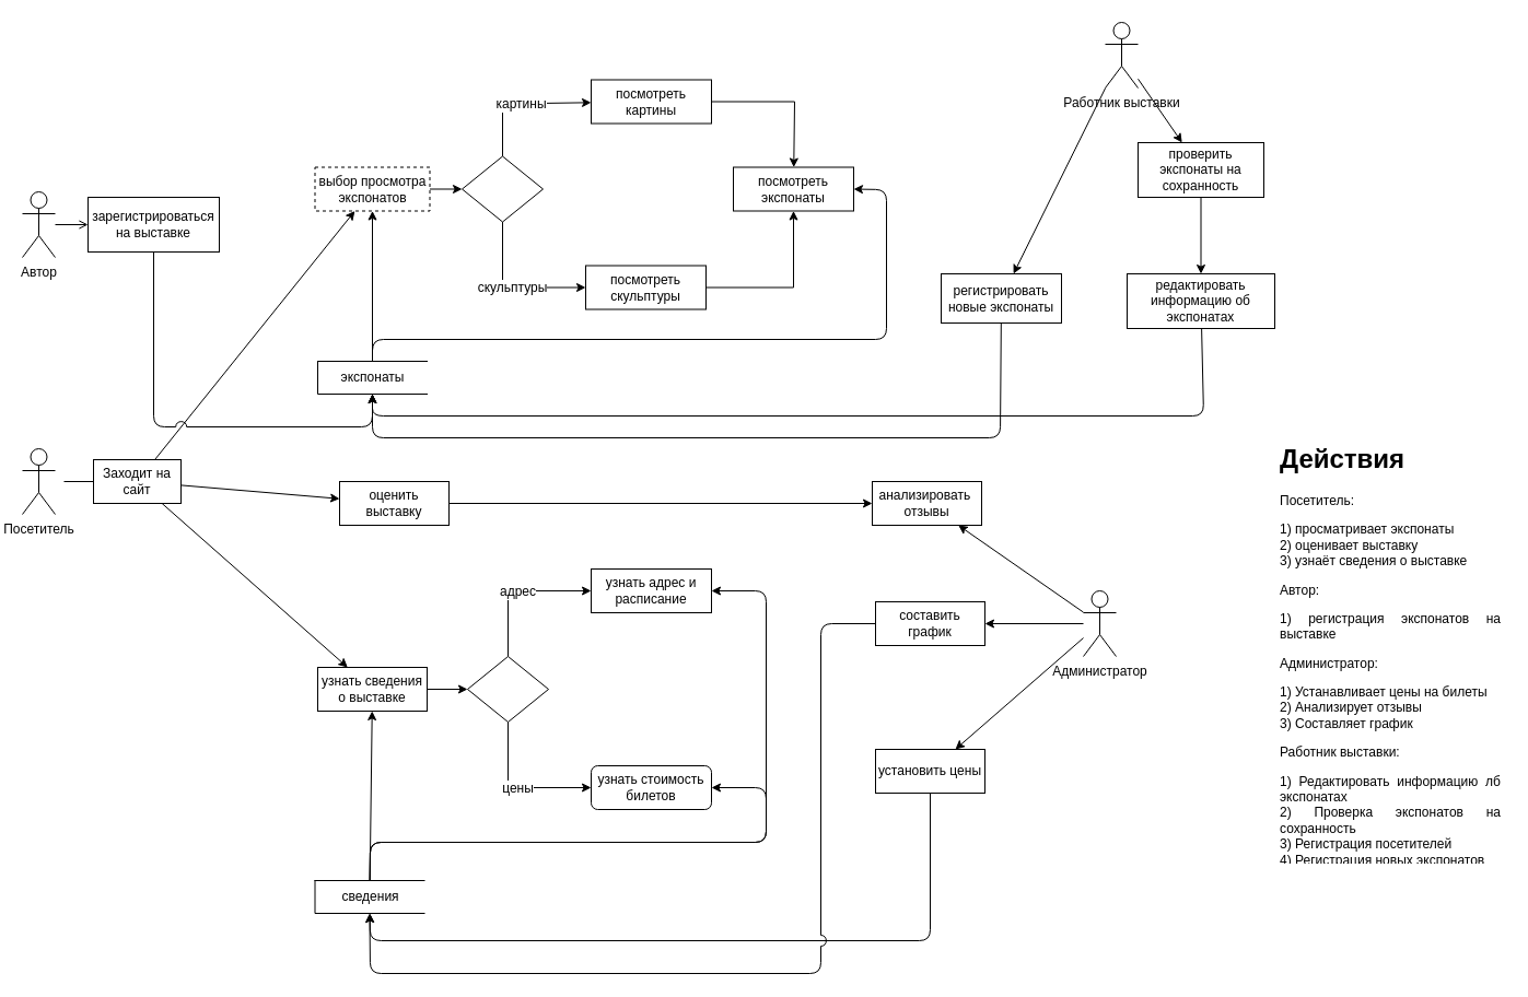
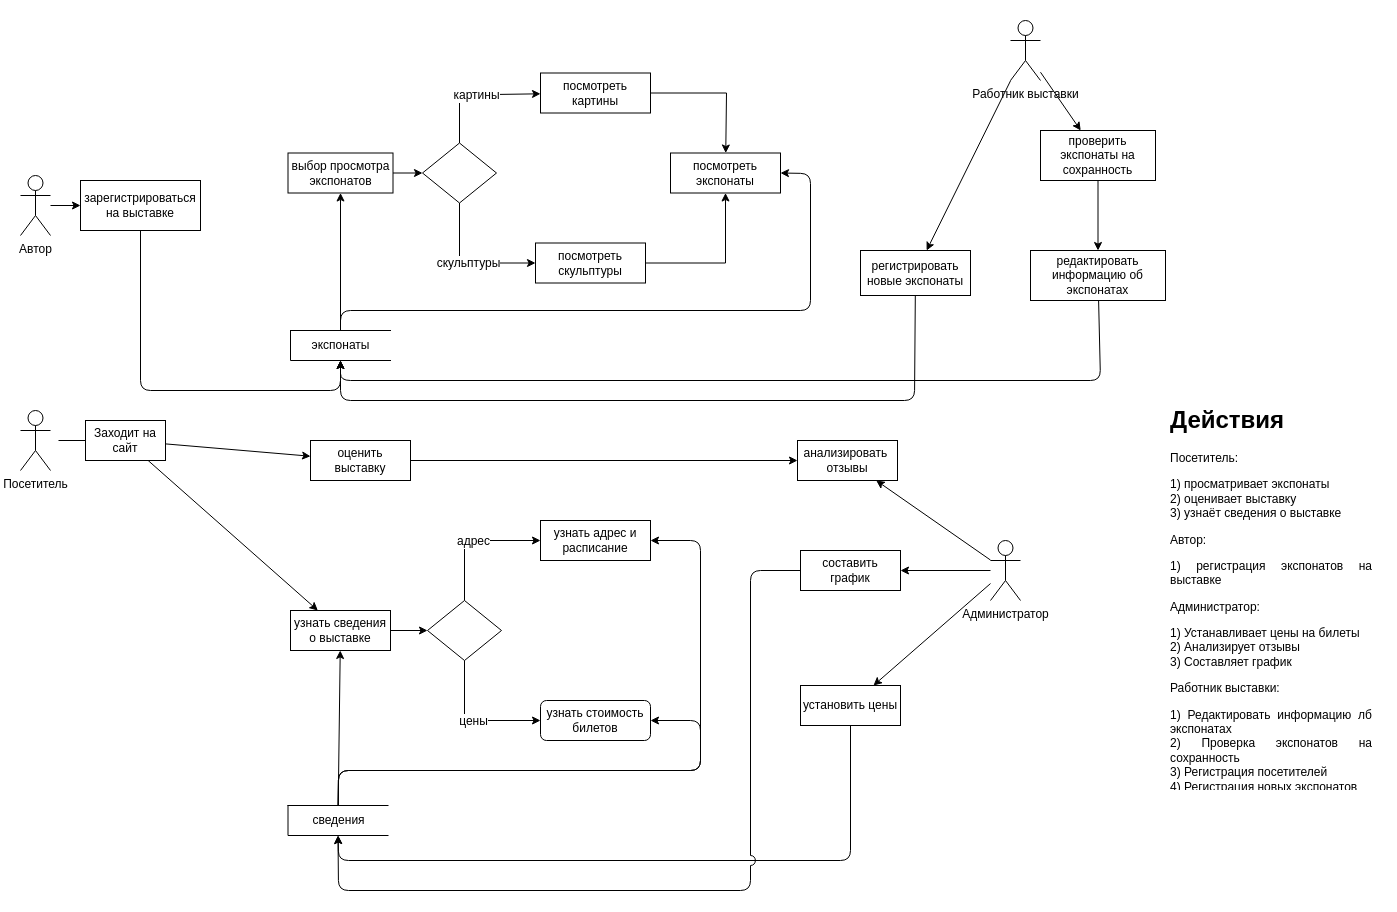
  <mxCell id="0" />
  <mxCell id="1" parent="0" />
  <mxCell id="2" value="&lt;h1&gt;Действия&lt;/h1&gt;&lt;p&gt;Посетитель:&lt;/p&gt;&lt;p style=&quot;text-align: justify&quot;&gt;&lt;span&gt;1) п&lt;/span&gt;&lt;span&gt;росматривает экспонаты&lt;/span&gt;&lt;br&gt;&lt;span&gt;2) оценивает выставку&lt;/span&gt;&lt;br&gt;&lt;span&gt;3) узнаёт сведения о выставке&lt;/span&gt;&lt;br&gt;&lt;/p&gt;&lt;p style=&quot;text-align: justify&quot;&gt;&lt;span&gt;Автор:&lt;/span&gt;&lt;/p&gt;&lt;p style=&quot;text-align: justify&quot;&gt;&lt;span&gt;1) регистрация экспонатов на выставке&lt;/span&gt;&lt;/p&gt;&lt;p style=&quot;text-align: justify&quot;&gt;&lt;span&gt;Администратор:&lt;/span&gt;&lt;/p&gt;&lt;p style=&quot;text-align: justify&quot;&gt;&lt;/p&gt;&lt;div style=&quot;text-align: justify&quot;&gt;&lt;span style=&quot;text-align: left&quot;&gt;1) Устанавливает цены на билеты&lt;/span&gt;&lt;br&gt;&lt;span&gt;2) Анализирует отзывы&lt;/span&gt;&lt;br&gt;&lt;span style=&quot;text-align: left&quot;&gt;3) Составляет график&lt;/span&gt;&lt;/div&gt;&lt;p style=&quot;text-align: justify&quot;&gt;&lt;span style=&quot;text-align: left&quot;&gt;Работник выставки:&lt;/span&gt;&lt;/p&gt;&lt;p style=&quot;text-align: justify&quot;&gt;&lt;span style=&quot;text-align: left&quot;&gt;1) Редактировать информацию лб экспонатах&lt;/span&gt;&lt;br&gt;&lt;span style=&quot;text-align: left&quot;&gt;2) Проверка экспонатов на сохранность&lt;/span&gt;&lt;br&gt;&lt;span style=&quot;text-align: left&quot;&gt;3) Регистрация посетителей&lt;/span&gt;&lt;br&gt;&lt;span style=&quot;text-align: left&quot;&gt;4) Регистрация новых экспонатов&lt;/span&gt;&lt;br&gt;&lt;/p&gt;&lt;p&gt;&lt;/p&gt;&lt;p&gt;&lt;/p&gt;" style="text;html=1;strokeColor=none;fillColor=none;spacing=5;spacingTop=-20;whiteSpace=wrap;overflow=hidden;rounded=0;hachureGap=4;pointerEvents=0;" parent="1" vertex="1"><mxGeometry x="1165" y="400" width="210" height="390" as="geometry" /></mxCell>
  <mxCell id="3" value="Посетитель" style="shape=umlActor;verticalLabelPosition=bottom;verticalAlign=top;html=1;outlineConnect=0;hachureGap=4;pointerEvents=0;" parent="1" vertex="1"><mxGeometry x="20" y="410" width="30" height="60" as="geometry" /></mxCell>
  <mxCell id="4" value="Заходит на сайт" style="rounded=0;whiteSpace=wrap;html=1;hachureGap=4;pointerEvents=0;strokeWidth=1;" parent="1" vertex="1"><mxGeometry x="85" y="420" width="80" height="40" as="geometry" /></mxCell>
  <mxCell id="5" value="" style="endArrow=none;html=1;startSize=14;endSize=14;sourcePerimeterSpacing=8;" parent="1" source="3" target="4" edge="1"><mxGeometry width="50" height="50" relative="1" as="geometry"><mxPoint x="58" y="440" as="sourcePoint" /><mxPoint x="130" y="440" as="targetPoint" /></mxGeometry></mxCell>
  <mxCell id="6" value="узнать сведения о выставке" style="rounded=0;whiteSpace=wrap;html=1;hachureGap=4;pointerEvents=0;strokeWidth=1;" parent="1" vertex="1"><mxGeometry x="290" y="610" width="100" height="40" as="geometry" /></mxCell>
  <mxCell id="7" value="сведения" style="html=1;dashed=0;whitespace=wrap;shape=partialRectangle;right=0;" parent="1" vertex="1"><mxGeometry x="287.5" y="805" width="100" height="30" as="geometry" /></mxCell>
  <mxCell id="8" value="" style="endArrow=classic;html=1;" parent="1" source="7" target="6" edge="1"><mxGeometry width="50" height="50" relative="1" as="geometry"><mxPoint x="400" y="740" as="sourcePoint" /><mxPoint x="450" y="690" as="targetPoint" /></mxGeometry></mxCell>
  <mxCell id="9" value="" style="endArrow=classic;html=1;" parent="1" source="4" target="6" edge="1"><mxGeometry width="50" height="50" relative="1" as="geometry"><mxPoint x="165" y="490" as="sourcePoint" /><mxPoint x="370" y="550" as="targetPoint" /></mxGeometry></mxCell>
  <mxCell id="10" value="узнать стоимость билетов" style="whiteSpace=wrap;html=1;hachureGap=4;pointerEvents=0;strokeWidth=1;rounded=1;" parent="1" vertex="1"><mxGeometry x="540" y="700" width="110" height="40" as="geometry" /></mxCell>
  <mxCell id="11" value="узнать адрес и расписание" style="rounded=0;whiteSpace=wrap;html=1;hachureGap=4;pointerEvents=0;strokeWidth=1;" parent="1" vertex="1"><mxGeometry x="540" y="520" width="110" height="40" as="geometry" /></mxCell>
  <mxCell id="12" value="" style="strokeWidth=1;html=1;shape=mxgraph.flowchart.decision;whiteSpace=wrap;" parent="1" vertex="1"><mxGeometry x="427" y="600" width="74" height="60" as="geometry" /></mxCell>
  <mxCell id="13" value="" style="endArrow=classic;html=1;" parent="1" source="6" target="12" edge="1"><mxGeometry width="50" height="50" relative="1" as="geometry"><mxPoint x="400" y="740" as="sourcePoint" /><mxPoint x="430" y="630" as="targetPoint" /></mxGeometry></mxCell>
  <mxCell id="14" value="" style="endArrow=classic;html=1;rounded=0;" parent="1" source="12" target="11" edge="1"><mxGeometry relative="1" as="geometry"><mxPoint x="464" y="600" as="sourcePoint" /><mxPoint x="470" y="710" as="targetPoint" /><Array as="points"><mxPoint x="464" y="540" /></Array></mxGeometry></mxCell>
  <mxCell id="15" value="адрес" style="edgeLabel;resizable=0;html=1;align=center;verticalAlign=middle;fontSize=12;" parent="14" connectable="0" vertex="1"><mxGeometry relative="1" as="geometry" /></mxCell>
  <mxCell id="16" value="" style="endArrow=classic;html=1;entryX=0;entryY=0.5;entryDx=0;entryDy=0;rounded=0;" parent="1" source="12" target="10" edge="1"><mxGeometry relative="1" as="geometry"><mxPoint x="370" y="710" as="sourcePoint" /><mxPoint x="470" y="710" as="targetPoint" /><Array as="points"><mxPoint x="464" y="720" /></Array></mxGeometry></mxCell>
  <mxCell id="17" value="цены" style="edgeLabel;resizable=0;html=1;align=center;verticalAlign=middle;fontSize=12;" parent="16" connectable="0" vertex="1"><mxGeometry relative="1" as="geometry"><mxPoint as="offset" /></mxGeometry></mxCell>
  <mxCell id="18" value="" style="endArrow=classic;html=1;fontSize=12;" parent="1" source="4" target="19" edge="1"><mxGeometry width="50" height="50" relative="1" as="geometry"><mxPoint x="320" y="550" as="sourcePoint" /><mxPoint x="250" y="440" as="targetPoint" /></mxGeometry></mxCell>
  <mxCell id="19" value="оценить выставку" style="rounded=0;whiteSpace=wrap;html=1;hachureGap=4;pointerEvents=0;strokeWidth=1;" parent="1" vertex="1"><mxGeometry x="310" y="440" width="100" height="40" as="geometry" /></mxCell>
- <mxCell id="20" value="выбор просмотра экспонатов" style="rounded=0;whiteSpace=wrap;html=1;hachureGap=4;pointerEvents=0;strokeWidth=1;dashed=1;" parent="1" vertex="1"><mxGeometry x="287.5" y="152.5" width="105" height="40" as="geometry" /></mxCell>
+ <mxCell id="20" value="выбор просмотра экспонатов" style="rounded=0;whiteSpace=wrap;html=1;hachureGap=4;pointerEvents=0;strokeWidth=1;" parent="1" vertex="1"><mxGeometry x="287.5" y="152.5" width="105" height="40" as="geometry" /></mxCell>
  <mxCell id="21" value="" style="endArrow=classic;html=1;fontSize=12;" parent="1" source="22" target="20" edge="1"><mxGeometry width="50" height="50" relative="1" as="geometry"><mxPoint x="330.278" y="292.5" as="sourcePoint" /><mxPoint x="365" y="222.5" as="targetPoint" /></mxGeometry></mxCell>
  <mxCell id="22" value="экспонаты" style="html=1;dashed=0;whitespace=wrap;shape=partialRectangle;right=0;fontSize=12;strokeWidth=1;" parent="1" vertex="1"><mxGeometry x="290" y="330" width="100" height="30" as="geometry" /></mxCell>
  <mxCell id="23" value="посмотреть скульптуры" style="rounded=0;whiteSpace=wrap;html=1;hachureGap=4;pointerEvents=0;strokeWidth=1;" parent="1" vertex="1"><mxGeometry x="535" y="242.5" width="110" height="40" as="geometry" /></mxCell>
  <mxCell id="24" value="посмотреть картины" style="rounded=0;whiteSpace=wrap;html=1;hachureGap=4;pointerEvents=0;strokeWidth=1;" parent="1" vertex="1"><mxGeometry x="540" y="72.5" width="110" height="40" as="geometry" /></mxCell>
  <mxCell id="25" value="" style="strokeWidth=1;html=1;shape=mxgraph.flowchart.decision;whiteSpace=wrap;" parent="1" vertex="1"><mxGeometry x="422" y="142.5" width="74" height="60" as="geometry" /></mxCell>
  <mxCell id="26" value="" style="endArrow=classic;html=1;rounded=0;" parent="1" source="25" target="24" edge="1"><mxGeometry relative="1" as="geometry"><mxPoint x="459" y="142.5" as="sourcePoint" /><mxPoint x="465" y="252.5" as="targetPoint" /><Array as="points"><mxPoint x="459" y="94.5" /></Array></mxGeometry></mxCell>
  <mxCell id="27" value="картины" style="edgeLabel;resizable=0;html=1;align=center;verticalAlign=middle;fontSize=12;" parent="26" connectable="0" vertex="1"><mxGeometry relative="1" as="geometry" /></mxCell>
  <mxCell id="28" value="" style="endArrow=classic;html=1;entryX=0;entryY=0.5;entryDx=0;entryDy=0;rounded=0;" parent="1" source="25" target="23" edge="1"><mxGeometry relative="1" as="geometry"><mxPoint x="365" y="252.5" as="sourcePoint" /><mxPoint x="465" y="252.5" as="targetPoint" /><Array as="points"><mxPoint x="459" y="262.5" /></Array></mxGeometry></mxCell>
  <mxCell id="29" value="скульптуры" style="edgeLabel;resizable=0;html=1;align=center;verticalAlign=middle;fontSize=12;" parent="28" connectable="0" vertex="1"><mxGeometry relative="1" as="geometry"><mxPoint as="offset" /></mxGeometry></mxCell>
  <mxCell id="30" value="" style="endArrow=classic;html=1;fontSize=12;" parent="1" source="20" target="25" edge="1"><mxGeometry width="50" height="50" relative="1" as="geometry"><mxPoint x="315" y="222.5" as="sourcePoint" /><mxPoint x="365" y="172.5" as="targetPoint" /></mxGeometry></mxCell>
  <mxCell id="31" value="Автор" style="shape=umlActor;verticalLabelPosition=bottom;verticalAlign=top;html=1;outlineConnect=0;fontSize=12;strokeWidth=1;" parent="1" vertex="1"><mxGeometry x="20" y="175" width="30" height="60" as="geometry" /></mxCell>
- <mxCell id="32" value="" style="endArrow=open;html=1;fontSize=12;" parent="1" source="31" target="33" edge="1"><mxGeometry width="50" height="50" relative="1" as="geometry"><mxPoint x="-105" y="260" as="sourcePoint" /><mxPoint x="5" y="191.105" as="targetPoint" /></mxGeometry></mxCell>
+ <mxCell id="32" value="" style="endArrow=classic;html=1;fontSize=12;" parent="1" source="31" target="33" edge="1"><mxGeometry width="50" height="50" relative="1" as="geometry"><mxPoint x="-105" y="260" as="sourcePoint" /><mxPoint x="5" y="191.105" as="targetPoint" /></mxGeometry></mxCell>
  <mxCell id="33" value="зарегистрироваться на выставке" style="rounded=0;whiteSpace=wrap;html=1;hachureGap=4;pointerEvents=0;strokeWidth=1;" parent="1" vertex="1"><mxGeometry x="80" y="180" width="120" height="50" as="geometry" /></mxCell>
  <mxCell id="34" value="Администратор" style="shape=umlActor;verticalLabelPosition=bottom;verticalAlign=top;html=1;outlineConnect=0;fontSize=12;strokeWidth=1;" parent="1" vertex="1"><mxGeometry x="990" y="540" width="30" height="60" as="geometry" /></mxCell>
  <mxCell id="35" value="" style="endArrow=classic;html=1;fontSize=12;" parent="1" source="34" target="36" edge="1"><mxGeometry width="50" height="50" relative="1" as="geometry"><mxPoint x="830" y="490" as="sourcePoint" /><mxPoint x="900" y="420" as="targetPoint" /></mxGeometry></mxCell>
  <mxCell id="36" value="установить цены" style="rounded=0;whiteSpace=wrap;html=1;hachureGap=4;pointerEvents=0;strokeWidth=1;" parent="1" vertex="1"><mxGeometry x="800" y="685" width="100" height="40" as="geometry" /></mxCell>
  <mxCell id="37" value="" style="endArrow=classic;html=1;fontSize=12;" parent="1" source="34" target="38" edge="1"><mxGeometry width="50" height="50" relative="1" as="geometry"><mxPoint x="850" y="360" as="sourcePoint" /><mxPoint x="900" y="350" as="targetPoint" /></mxGeometry></mxCell>
  <mxCell id="38" value="анализировать&amp;nbsp;&lt;br&gt;отзывы" style="rounded=0;whiteSpace=wrap;html=1;hachureGap=4;pointerEvents=0;strokeWidth=1;" parent="1" vertex="1"><mxGeometry x="797" y="440" width="100" height="40" as="geometry" /></mxCell>
  <mxCell id="39" value="" style="endArrow=classic;html=1;fontSize=12;" parent="1" source="19" target="38" edge="1"><mxGeometry width="50" height="50" relative="1" as="geometry"><mxPoint x="670" y="470" as="sourcePoint" /><mxPoint x="700" y="440" as="targetPoint" /></mxGeometry></mxCell>
  <mxCell id="40" value="" style="endArrow=classic;html=1;fontSize=12;" parent="1" source="34" target="41" edge="1"><mxGeometry width="50" height="50" relative="1" as="geometry"><mxPoint x="730" y="640" as="sourcePoint" /><mxPoint x="890" y="571" as="targetPoint" /></mxGeometry></mxCell>
  <mxCell id="41" value="составить график" style="rounded=0;whiteSpace=wrap;html=1;hachureGap=4;pointerEvents=0;strokeWidth=1;" parent="1" vertex="1"><mxGeometry x="800" y="550" width="100" height="40" as="geometry" /></mxCell>
  <mxCell id="42" value="посмотреть экспонаты" style="rounded=0;whiteSpace=wrap;html=1;hachureGap=4;pointerEvents=0;strokeWidth=1;" parent="1" vertex="1"><mxGeometry x="670" y="152.5" width="110" height="40" as="geometry" /></mxCell>
  <mxCell id="43" value="" style="endArrow=classic;html=1;rounded=0;" parent="1" source="24" target="42" edge="1"><mxGeometry width="50" height="50" relative="1" as="geometry"><mxPoint x="460" y="272.5" as="sourcePoint" /><mxPoint x="718" y="142.5" as="targetPoint" /><Array as="points"><mxPoint x="726" y="92.5" /></Array></mxGeometry></mxCell>
  <mxCell id="44" value="" style="endArrow=classic;html=1;rounded=0;" parent="1" source="23" target="42" edge="1"><mxGeometry width="50" height="50" relative="1" as="geometry"><mxPoint x="460" y="272.5" as="sourcePoint" /><mxPoint x="510" y="222.5" as="targetPoint" /><Array as="points"><mxPoint x="725" y="262.5" /></Array></mxGeometry></mxCell>
  <mxCell id="45" value="Работник выставки" style="shape=umlActor;verticalLabelPosition=bottom;verticalAlign=top;html=1;outlineConnect=0;fontSize=12;strokeWidth=1;" parent="1" vertex="1"><mxGeometry x="1010" y="20" width="30" height="60" as="geometry" /></mxCell>
  <mxCell id="46" value="" style="endArrow=classic;html=1;fontSize=12;" parent="1" source="45" target="47" edge="1"><mxGeometry width="50" height="50" relative="1" as="geometry"><mxPoint x="965" y="73.065" as="sourcePoint" /><mxPoint x="875" y="-90" as="targetPoint" /></mxGeometry></mxCell>
  <mxCell id="47" value="регистрировать новые экспонаты" style="rounded=0;whiteSpace=wrap;html=1;hachureGap=4;pointerEvents=0;strokeWidth=1;" parent="1" vertex="1"><mxGeometry x="860" width="110" height="45" as="geometry" y="250" /></mxCell>
  <mxCell id="48" value="" style="endArrow=classic;html=1;fontSize=12;" parent="1" source="51" target="49" edge="1"><mxGeometry width="50" height="50" relative="1" as="geometry"><mxPoint x="1098" y="190" as="sourcePoint" /><mxPoint x="875" y="-160" as="targetPoint" /></mxGeometry></mxCell>
  <mxCell id="49" value="редактировать информацию об экспонатах" style="rounded=0;whiteSpace=wrap;html=1;hachureGap=4;pointerEvents=0;strokeWidth=1;" parent="1" vertex="1"><mxGeometry x="1030" width="135" height="50" as="geometry" y="250" /></mxCell>
  <mxCell id="50" value="" style="endArrow=classic;html=1;fontSize=12;" parent="1" source="45" target="51" edge="1"><mxGeometry width="50" height="50" relative="1" as="geometry"><mxPoint x="965" y="60" as="sourcePoint" /><mxPoint x="865" y="61" as="targetPoint" /></mxGeometry></mxCell>
  <mxCell id="51" value="проверить экспонаты на сохранность" style="rounded=0;whiteSpace=wrap;html=1;hachureGap=4;pointerEvents=0;strokeWidth=1;" parent="1" vertex="1"><mxGeometry x="1040" y="130" width="115" height="50" as="geometry" /></mxCell>
  <mxCell id="52" value="" style="endArrow=classic;html=1;" parent="1" source="36" target="7" edge="1"><mxGeometry width="50" height="50" relative="1" as="geometry"><mxPoint x="600" y="580" as="sourcePoint" /><mxPoint x="340" y="720" as="targetPoint" /><Array as="points"><mxPoint x="850" y="860" /><mxPoint x="338" y="860" /></Array></mxGeometry></mxCell>
  <mxCell id="53" value="" style="endArrow=classic;html=1;exitX=0;exitY=0.5;exitDx=0;exitDy=0;entryX=0.5;entryY=1;entryDx=0;entryDy=0;jumpStyle=arc;jumpSize=10;" parent="1" source="41" target="7" edge="1"><mxGeometry width="50" height="50" relative="1" as="geometry"><mxPoint x="600" y="570" as="sourcePoint" /><mxPoint x="650" y="520" as="targetPoint" /><Array as="points"><mxPoint x="750" y="570" /><mxPoint x="750" y="890" /><mxPoint x="338" y="890" /></Array></mxGeometry></mxCell>
  <mxCell id="54" value="" style="endArrow=classic;html=1;" parent="1" source="47" target="22" edge="1"><mxGeometry width="50" height="50" relative="1" as="geometry"><mxPoint x="920" y="305" as="sourcePoint" /><mxPoint x="340" y="310" as="targetPoint" /><Array as="points"><mxPoint x="914" y="400" /><mxPoint x="340" y="400" /><mxPoint x="340" y="370" /></Array></mxGeometry></mxCell>
  <mxCell id="55" value="" style="endArrow=classic;html=1;entryX=1;entryY=0.5;entryDx=0;entryDy=0;" parent="1" source="22" target="42" edge="1"><mxGeometry width="50" height="50" relative="1" as="geometry"><mxPoint x="540" y="290" as="sourcePoint" /><mxPoint x="590" y="240" as="targetPoint" /><Array as="points"><mxPoint x="340" y="310" /><mxPoint x="810" y="310" /><mxPoint x="810" y="173" /></Array></mxGeometry></mxCell>
- <mxCell id="56" value="" style="endArrow=classic;html=1;" parent="1" source="4" target="20" edge="1"><mxGeometry width="50" height="50" relative="1" as="geometry"><mxPoint x="540" y="290" as="sourcePoint" /><mxPoint x="590" y="240" as="targetPoint" /></mxGeometry></mxCell>
  <mxCell id="57" value="" style="endArrow=classic;html=1;" parent="1" source="49" target="22" edge="1"><mxGeometry width="50" height="50" relative="1" as="geometry"><mxPoint x="690" y="370" as="sourcePoint" /><mxPoint x="340" y="360" as="targetPoint" /><Array as="points"><mxPoint x="1100" y="380" /><mxPoint x="340" y="380" /></Array></mxGeometry></mxCell>
  <mxCell id="58" value="" style="endArrow=classic;html=1;exitX=0.5;exitY=1;exitDx=0;exitDy=0;jumpStyle=arc;jumpSize=10;" parent="1" source="33" edge="1"><mxGeometry width="50" height="50" relative="1" as="geometry"><mxPoint x="410" y="370" as="sourcePoint" /><mxPoint x="340" y="360" as="targetPoint" /><Array as="points"><mxPoint x="140" y="390" /><mxPoint x="340" y="390" /></Array></mxGeometry></mxCell>
  <mxCell id="59" value="" style="endArrow=classic;html=1;" parent="1" source="7" target="11" edge="1"><mxGeometry width="50" height="50" relative="1" as="geometry"><mxPoint x="620" y="680" as="sourcePoint" /><mxPoint x="670" y="630" as="targetPoint" /><Array as="points"><mxPoint x="338" y="770" /><mxPoint x="700" y="770" /><mxPoint x="700" y="540" /></Array></mxGeometry></mxCell>
  <mxCell id="60" value="" style="endArrow=classic;html=1;" parent="1" source="7" target="10" edge="1"><mxGeometry width="50" height="50" relative="1" as="geometry"><mxPoint x="620" y="680" as="sourcePoint" /><mxPoint x="670" y="630" as="targetPoint" /><Array as="points"><mxPoint x="338" y="770" /><mxPoint x="700" y="770" /><mxPoint x="700" y="720" /></Array></mxGeometry></mxCell>
